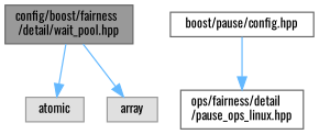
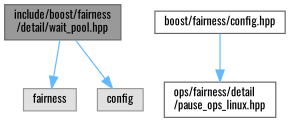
  digraph {
    fontname=Oswald
    node [color=grey60 fillcolor="#E0E0E0" fontname=Oswald fontsize=10 shape=box style=filled]
    edge [color=steelblue1 fontname=Oswald fontsize=10 labelfontname=Helvetica labelfontsize=10 style=solid]
-   n1 [color=gray40 fillcolor=grey60 fontcolor=black height=0.2 label="config/boost/fairness\l/detail/wait_pool.hpp" width=0.4]
-   n2 [height=0.2 label=atomic width=0.4]
-   n3 [height=0.2 label=array width=0.4]
-   n4 [color=grey40 fillcolor=white height=0.2 label="boost/pause/config.hpp" width=0.4]
+   n1 [color=gray40 fillcolor=grey60 fontcolor=black height=0.2 label="include/boost/fairness\l/detail/wait_pool.hpp" width=0.4]
+   n2 [height=0.2 label=fairness width=0.4]
+   n3 [height=0.2 label=config width=0.4]
+   n4 [color=grey40 fillcolor=white height=0.2 label="boost/fairness/config.hpp" width=0.4]
    n5 [color=grey40 fillcolor=white height=0.2 label="ops/fairness/detail\l/pause_ops_linux.hpp" width=0.4]
    n1 -> n2
    n1 -> n3
    n4 -> n5
  }
